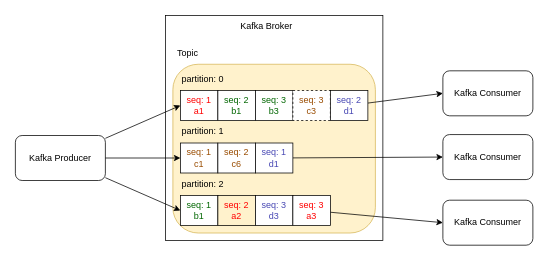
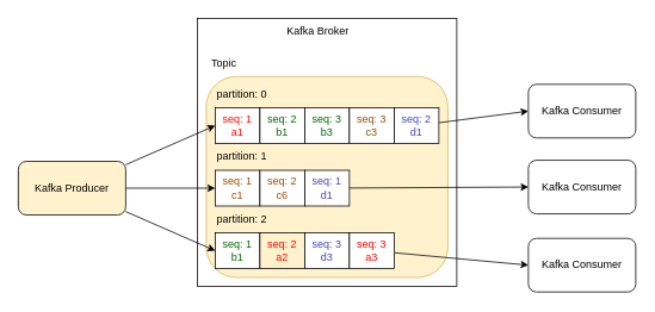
  <mxCell id="0" />
  <mxCell id="1" parent="0" />
- <mxCell id="2" value="Kafka Producer" style="rounded=1;whiteSpace=wrap;html=1;" parent="1" vertex="1"><mxGeometry x="20" y="180" width="120" height="60" as="geometry" /></mxCell>
+ <mxCell id="2" value="Kafka Producer" style="rounded=1;whiteSpace=wrap;html=1;fillColor=#fff2cc;" parent="1" vertex="1"><mxGeometry x="20" y="180" width="120" height="60" as="geometry" /></mxCell>
  <mxCell id="3" value="" style="rounded=0;whiteSpace=wrap;html=1;" parent="1" vertex="1"><mxGeometry x="220" y="20" width="290" height="300" as="geometry" /></mxCell>
  <mxCell id="4" value="" style="rounded=1;whiteSpace=wrap;html=1;fillColor=#fff2cc;strokeColor=#d6b656;" parent="1" vertex="1"><mxGeometry x="230" y="85" width="270" height="225" as="geometry" /></mxCell>
  <mxCell id="5" value="Kafka Broker" style="text;html=1;align=center;verticalAlign=middle;whiteSpace=wrap;rounded=0;" parent="1" vertex="1"><mxGeometry x="310" y="20" width="90" height="30" as="geometry" /></mxCell>
  <mxCell id="6" value="&lt;font color=&quot;#ff0000&quot;&gt;seq: 1&lt;/font&gt;&lt;div&gt;&lt;font color=&quot;#ff0000&quot;&gt;a1&lt;/font&gt;&lt;/div&gt;" style="rounded=0;whiteSpace=wrap;html=1;" parent="1" vertex="1"><mxGeometry x="240" y="120" width="50" height="40" as="geometry" /></mxCell>
  <mxCell id="7" value="&lt;font color=&quot;#006600&quot;&gt;seq: 2&lt;/font&gt;&lt;div&gt;&lt;font color=&quot;#006600&quot;&gt;b1&lt;/font&gt;&lt;/div&gt;" style="rounded=0;whiteSpace=wrap;html=1;" parent="1" vertex="1"><mxGeometry x="290" y="120" width="50" height="40" as="geometry" /></mxCell>
  <mxCell id="8" value="&lt;font color=&quot;#006600&quot;&gt;seq: 3&lt;/font&gt;&lt;div&gt;&lt;font color=&quot;#006600&quot;&gt;b3&lt;/font&gt;&lt;/div&gt;" style="rounded=0;whiteSpace=wrap;html=1;" parent="1" vertex="1"><mxGeometry x="340" y="120" width="50" height="40" as="geometry" /></mxCell>
- <mxCell id="9" value="&lt;font color=&quot;#994c00&quot;&gt;seq: 3&lt;/font&gt;&lt;div&gt;&lt;font color=&quot;#994c00&quot;&gt;c3&lt;/font&gt;&lt;/div&gt;" style="rounded=0;whiteSpace=wrap;html=1;dashed=1;" parent="1" vertex="1"><mxGeometry x="390" y="120" width="50" height="40" as="geometry" /></mxCell>
+ <mxCell id="9" value="&lt;font color=&quot;#994c00&quot;&gt;seq: 3&lt;/font&gt;&lt;div&gt;&lt;font color=&quot;#994c00&quot;&gt;c3&lt;/font&gt;&lt;/div&gt;" style="rounded=0;whiteSpace=wrap;html=1;" parent="1" vertex="1"><mxGeometry x="390" y="120" width="50" height="40" as="geometry" /></mxCell>
  <mxCell id="10" style="rounded=0;orthogonalLoop=1;jettySize=auto;html=1;entryX=0;entryY=0.5;entryDx=0;entryDy=0;" parent="1" source="11" target="29" edge="1"><mxGeometry relative="1" as="geometry" /></mxCell>
  <mxCell id="11" value="&lt;font color=&quot;#4747b3&quot;&gt;seq: 2&lt;/font&gt;&lt;div&gt;&lt;font color=&quot;#4747b3&quot;&gt;d1&lt;/font&gt;&lt;/div&gt;" style="rounded=0;whiteSpace=wrap;html=1;" parent="1" vertex="1"><mxGeometry x="440" y="120" width="50" height="40" as="geometry" /></mxCell>
  <mxCell id="12" value="&lt;font color=&quot;#994c00&quot;&gt;seq: 1&lt;/font&gt;&lt;div&gt;&lt;font color=&quot;#994c00&quot;&gt;c1&lt;/font&gt;&lt;/div&gt;" style="rounded=0;whiteSpace=wrap;html=1;" parent="1" vertex="1"><mxGeometry x="240" y="190" width="50" height="40" as="geometry" /></mxCell>
  <mxCell id="13" value="&lt;font color=&quot;#994c00&quot;&gt;seq: 2&lt;/font&gt;&lt;div&gt;&lt;font color=&quot;#994c00&quot;&gt;c6&lt;/font&gt;&lt;/div&gt;" style="rounded=0;whiteSpace=wrap;html=1;" parent="1" vertex="1"><mxGeometry x="290" y="190" width="50" height="40" as="geometry" /></mxCell>
  <mxCell id="14" style="rounded=0;orthogonalLoop=1;jettySize=auto;html=1;entryX=0;entryY=0.5;entryDx=0;entryDy=0;" parent="1" source="15" target="25" edge="1"><mxGeometry relative="1" as="geometry" /></mxCell>
  <mxCell id="15" value="&lt;font color=&quot;#4747b3&quot;&gt;seq: 1&lt;/font&gt;&lt;div&gt;&lt;font color=&quot;#4747b3&quot;&gt;d1&lt;/font&gt;&lt;/div&gt;" style="rounded=0;whiteSpace=wrap;html=1;" parent="1" vertex="1"><mxGeometry x="340" y="190" width="50" height="40" as="geometry" /></mxCell>
  <mxCell id="16" value="&lt;font color=&quot;#006600&quot;&gt;seq: 1&lt;/font&gt;&lt;div&gt;&lt;font color=&quot;#006600&quot;&gt;b1&lt;/font&gt;&lt;/div&gt;" style="rounded=0;whiteSpace=wrap;html=1;" parent="1" vertex="1"><mxGeometry x="240" y="260" width="50" height="40" as="geometry" /></mxCell>
  <mxCell id="17" value="&lt;font color=&quot;#ff0000&quot;&gt;seq: 2&lt;/font&gt;&lt;div&gt;&lt;font color=&quot;#ff0000&quot;&gt;a2&lt;/font&gt;&lt;/div&gt;" style="rounded=0;whiteSpace=wrap;html=1;fillColor=#fff2cc;" parent="1" vertex="1"><mxGeometry x="290" y="260" width="50" height="40" as="geometry" /></mxCell>
  <mxCell id="18" value="&lt;font color=&quot;#4747b3&quot;&gt;seq: 3&lt;/font&gt;&lt;div&gt;&lt;font color=&quot;#4747b3&quot;&gt;d3&lt;/font&gt;&lt;/div&gt;" style="rounded=0;whiteSpace=wrap;html=1;" parent="1" vertex="1"><mxGeometry x="340" y="260" width="50" height="40" as="geometry" /></mxCell>
  <mxCell id="19" style="rounded=0;orthogonalLoop=1;jettySize=auto;html=1;entryX=0;entryY=0.5;entryDx=0;entryDy=0;" parent="1" source="20" target="30" edge="1"><mxGeometry relative="1" as="geometry" /></mxCell>
  <mxCell id="20" value="&lt;font color=&quot;#ff0000&quot;&gt;seq: 3&lt;/font&gt;&lt;div&gt;&lt;font color=&quot;#ff0000&quot;&gt;a3&lt;/font&gt;&lt;/div&gt;" style="rounded=0;whiteSpace=wrap;html=1;" parent="1" vertex="1"><mxGeometry x="390" y="260" width="50" height="40" as="geometry" /></mxCell>
  <mxCell id="21" value="partition: 0" style="text;html=1;align=center;verticalAlign=middle;whiteSpace=wrap;rounded=0;" parent="1" vertex="1"><mxGeometry x="240" y="90" width="60" height="30" as="geometry" /></mxCell>
  <mxCell id="22" value="partition: 1" style="text;html=1;align=center;verticalAlign=middle;whiteSpace=wrap;rounded=0;" parent="1" vertex="1"><mxGeometry x="240" y="160" width="60" height="30" as="geometry" /></mxCell>
  <mxCell id="23" value="partition: 2" style="text;html=1;align=center;verticalAlign=middle;whiteSpace=wrap;rounded=0;" parent="1" vertex="1"><mxGeometry x="240" y="230" width="60" height="30" as="geometry" /></mxCell>
  <mxCell id="24" value="Topic" style="text;html=1;align=center;verticalAlign=middle;whiteSpace=wrap;rounded=0;" parent="1" vertex="1"><mxGeometry x="220" y="55" width="60" height="30" as="geometry" /></mxCell>
  <mxCell id="25" value="Kafka Consumer" style="rounded=1;whiteSpace=wrap;html=1;" parent="1" vertex="1"><mxGeometry x="590" y="178.75" width="120" height="60" as="geometry" /></mxCell>
  <mxCell id="26" style="rounded=0;orthogonalLoop=1;jettySize=auto;html=1;entryX=0;entryY=0.5;entryDx=0;entryDy=0;" parent="1" source="2" target="6" edge="1"><mxGeometry relative="1" as="geometry" /></mxCell>
  <mxCell id="27" style="edgeStyle=orthogonalEdgeStyle;rounded=0;orthogonalLoop=1;jettySize=auto;html=1;entryX=0;entryY=0.5;entryDx=0;entryDy=0;" parent="1" source="2" target="12" edge="1"><mxGeometry relative="1" as="geometry" /></mxCell>
  <mxCell id="28" style="rounded=0;orthogonalLoop=1;jettySize=auto;html=1;entryX=0;entryY=0.5;entryDx=0;entryDy=0;" parent="1" source="2" target="16" edge="1"><mxGeometry relative="1" as="geometry" /></mxCell>
  <mxCell id="29" value="Kafka Consumer" style="rounded=1;whiteSpace=wrap;html=1;" parent="1" vertex="1"><mxGeometry x="590" y="93.75" width="120" height="60" as="geometry" /></mxCell>
  <mxCell id="30" value="Kafka Consumer" style="rounded=1;whiteSpace=wrap;html=1;" parent="1" vertex="1"><mxGeometry x="590" y="266.25" width="120" height="60" as="geometry" /></mxCell>
